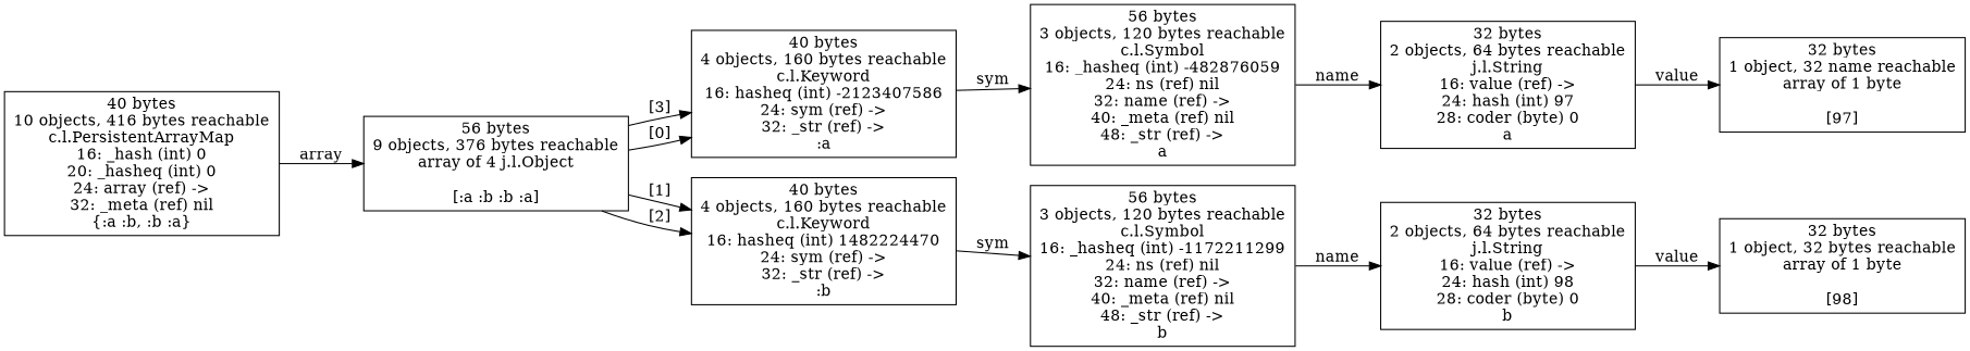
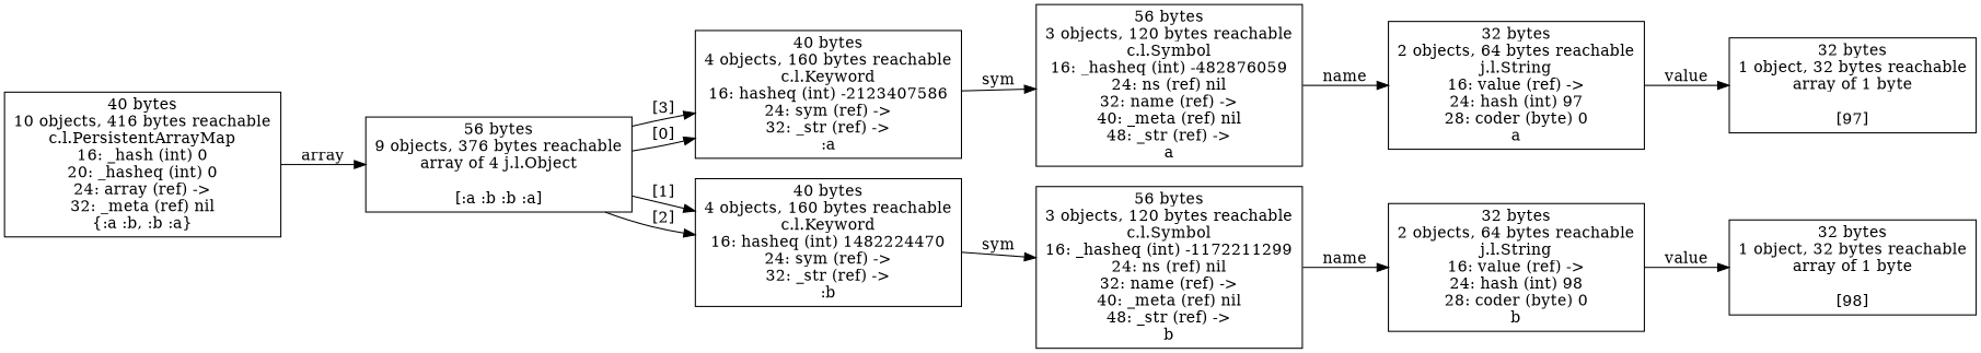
  digraph {
    rankdir=LR
    node [shape=box]
    edge ["field-name"=sym]
    n1 [label="56 bytes\n9 objects, 376 bytes reachable\narray of 4 j.l.Object\n\n[:a :b :b :a]"]
    n2 [label="40 bytes\n4 objects, 160 bytes reachable\nc.l.Keyword\n16: hasheq (int) -2123407586\n24: sym (ref) ->\n32: _str (ref) ->\n:a"]
    n3 [label="40 bytes\n4 objects, 160 bytes reachable\nc.l.Keyword\n16: hasheq (int) 1482224470\n24: sym (ref) ->\n32: _str (ref) ->\n:b"]
    n4 [label="40 bytes\n10 objects, 416 bytes reachable\nc.l.PersistentArrayMap\n16: _hash (int) 0\n20: _hasheq (int) 0\n24: array (ref) ->\n32: _meta (ref) nil\n{:a :b, :b :a}"]
    n5 [label="56 bytes\n3 objects, 120 bytes reachable\nc.l.Symbol\n16: _hasheq (int) -482876059\n24: ns (ref) nil\n32: name (ref) ->\n40: _meta (ref) nil\n48: _str (ref) ->\na"]
    n6 [label="32 bytes\n2 objects, 64 bytes reachable\nj.l.String\n16: value (ref) ->\n24: hash (int) 97\n28: coder (byte) 0\na"]
-   n7 [label="32 bytes\n1 object, 32 name reachable\narray of 1 byte\n\n[97]"]
+   n7 [label="32 bytes\n1 object, 32 bytes reachable\narray of 1 byte\n\n[97]"]
    n8 [label="56 bytes\n3 objects, 120 bytes reachable\nc.l.Symbol\n16: _hasheq (int) -1172211299\n24: ns (ref) nil\n32: name (ref) ->\n40: _meta (ref) nil\n48: _str (ref) ->\nb"]
    n9 [label="32 bytes\n2 objects, 64 bytes reachable\nj.l.String\n16: value (ref) ->\n24: hash (int) 98\n28: coder (byte) 0\nb"]
    n10 [label="32 bytes\n1 object, 32 bytes reachable\narray of 1 byte\n\n[98]"]
    n1 -> n2 ["field-name"="[3]" label="[3]"]
    n1 -> n2 ["field-name"="[0]" label="[0]"]
    n1 -> n3 ["field-name"="[1]" label="[1]"]
    n1 -> n3 ["field-name"="[2]" label="[2]"]
    n2 -> n5 [label=sym]
    n3 -> n8 [label=sym]
    n4 -> n1 ["field-name"=array label=array]
    n5 -> n6 ["field-name"=name label=name]
    n6 -> n7 ["field-name"=value label=value]
    n8 -> n9 ["field-name"=name label=name]
    n9 -> n10 ["field-name"=value label=value]
  }
